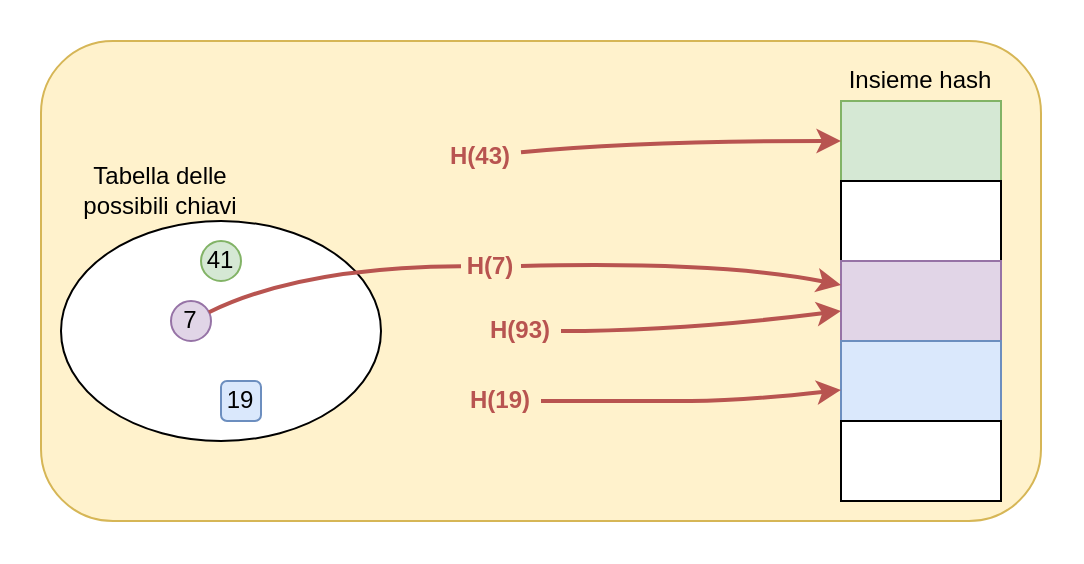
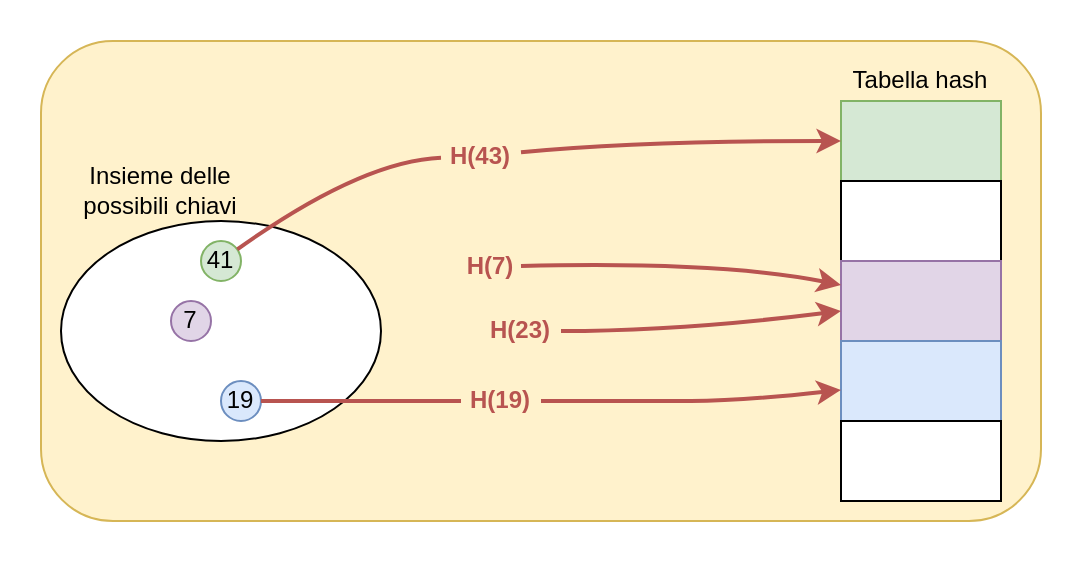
  <mxCell id="0" />
  <mxCell id="1" parent="0" />
  <mxCell id="2" value="" style="rounded=1;whiteSpace=wrap;html=1;fillColor=#fff2cc;strokeColor=#d6b656;" vertex="1" parent="1"><mxGeometry x="20" y="20" width="500" height="240" as="geometry" /></mxCell>
  <mxCell id="3" value="" style="ellipse;whiteSpace=wrap;html=1;" vertex="1" parent="1"><mxGeometry x="30" y="110" width="160" height="110" as="geometry" /></mxCell>
  <mxCell id="4" value="" style="rounded=0;whiteSpace=wrap;html=1;fillColor=#d5e8d4;strokeColor=#82b366;" vertex="1" parent="1"><mxGeometry x="420" y="50" width="80" height="40" as="geometry" /></mxCell>
  <mxCell id="5" value="" style="rounded=0;whiteSpace=wrap;html=1;" vertex="1" parent="1"><mxGeometry x="420" y="90" width="80" height="40" as="geometry" /></mxCell>
  <mxCell id="6" value="" style="rounded=0;whiteSpace=wrap;html=1;fillColor=#e1d5e7;strokeColor=#9673a6;" vertex="1" parent="1"><mxGeometry x="420" y="130" width="80" height="40" as="geometry" /></mxCell>
  <mxCell id="7" value="" style="rounded=0;whiteSpace=wrap;html=1;fillColor=#dae8fc;strokeColor=#6c8ebf;" vertex="1" parent="1"><mxGeometry x="420" y="170" width="80" height="40" as="geometry" /></mxCell>
  <mxCell id="8" value="" style="rounded=0;whiteSpace=wrap;html=1;" vertex="1" parent="1"><mxGeometry x="420" y="210" width="80" height="40" as="geometry" /></mxCell>
  <mxCell id="9" value="7" style="ellipse;whiteSpace=wrap;html=1;aspect=fixed;fillColor=#e1d5e7;strokeColor=#9673a6;" vertex="1" parent="1"><mxGeometry x="85" y="150" width="20" height="20" as="geometry" /></mxCell>
- <mxCell id="10" value="19" style="whiteSpace=wrap;html=1;aspect=fixed;fillColor=#dae8fc;strokeColor=#6c8ebf;rounded=1;" vertex="1" parent="1"><mxGeometry x="110" y="190" width="20" height="20" as="geometry" /></mxCell>
+ <mxCell id="10" value="19" style="ellipse;whiteSpace=wrap;html=1;aspect=fixed;fillColor=#dae8fc;strokeColor=#6c8ebf;" vertex="1" parent="1"><mxGeometry x="110" y="190" width="20" height="20" as="geometry" /></mxCell>
  <mxCell id="11" value="41" style="ellipse;whiteSpace=wrap;html=1;aspect=fixed;fillColor=#d5e8d4;strokeColor=#82b366;" vertex="1" parent="1"><mxGeometry x="100" y="120" width="20" height="20" as="geometry" /></mxCell>
  <mxCell id="12" value="" style="curved=1;endArrow=classic;html=1;rounded=0;fillColor=#f8cecc;strokeColor=#b85450;strokeWidth=2;startArrow=none;" edge="1" parent="1" source="15" target="4"><mxGeometry width="50" height="50" relative="1" as="geometry"><mxPoint x="220" y="190" as="sourcePoint" /><mxPoint x="270" y="140" as="targetPoint" /><Array as="points"><mxPoint x="320" y="70" /></Array></mxGeometry></mxCell>
  <mxCell id="13" value="" style="curved=1;endArrow=classic;html=1;rounded=0;strokeWidth=2;fillColor=#f8cecc;strokeColor=#b85450;startArrow=none;exitX=1;exitY=0.5;exitDx=0;exitDy=0;" edge="1" parent="1" source="17" target="6"><mxGeometry width="50" height="50" relative="1" as="geometry"><mxPoint x="230" y="230" as="sourcePoint" /><mxPoint x="280" y="180" as="targetPoint" /><Array as="points"><mxPoint x="360" y="130" /></Array></mxGeometry></mxCell>
  <mxCell id="14" value="" style="curved=1;endArrow=classic;html=1;rounded=0;fillColor=#f8cecc;strokeColor=#b85450;strokeWidth=2;startArrow=none;exitX=1;exitY=0.5;exitDx=0;exitDy=0;" edge="1" parent="1" source="19" target="7"><mxGeometry width="50" height="50" relative="1" as="geometry"><mxPoint x="240" y="260" as="sourcePoint" /><mxPoint x="290" y="210" as="targetPoint" /><Array as="points"><mxPoint x="320" y="200" /><mxPoint x="370" y="200" /></Array></mxGeometry></mxCell>
  <mxCell id="15" value="H(43)" style="text;html=1;align=center;verticalAlign=middle;whiteSpace=wrap;rounded=0;labelBackgroundColor=none;fontColor=#B85450;fontStyle=1" vertex="1" parent="1"><mxGeometry x="220" y="70" width="40" height="15" as="geometry" /></mxCell>
+ <mxCell id="16" value="" style="curved=1;endArrow=none;html=1;rounded=0;fillColor=#f8cecc;strokeColor=#b85450;strokeWidth=2;" edge="1" parent="1" source="11" target="15"><mxGeometry width="50" height="50" relative="1" as="geometry"><mxPoint x="118.142" y="124.194" as="sourcePoint" /><mxPoint x="420" y="70" as="targetPoint" /><Array as="points"><mxPoint x="180" y="80" /></Array></mxGeometry></mxCell>
  <mxCell id="17" value="H(7)" style="text;html=1;align=center;verticalAlign=middle;whiteSpace=wrap;rounded=0;labelBackgroundColor=none;fontColor=#B85450;fontStyle=1" vertex="1" parent="1"><mxGeometry x="230" y="125" width="30" height="15" as="geometry" /></mxCell>
- <mxCell id="18" value="" style="curved=1;endArrow=none;html=1;rounded=0;strokeWidth=2;fillColor=#f8cecc;strokeColor=#b85450;" edge="1" parent="1" source="9" target="17"><mxGeometry width="50" height="50" relative="1" as="geometry"><mxPoint x="89.556" y="167.053" as="sourcePoint" /><mxPoint x="420" y="142" as="targetPoint" /><Array as="points"><mxPoint x="150" y="133" /></Array></mxGeometry></mxCell>
  <mxCell id="19" value="H(19)" style="text;html=1;align=center;verticalAlign=middle;whiteSpace=wrap;rounded=0;labelBackgroundColor=none;fontColor=#B85450;fontStyle=1" vertex="1" parent="1"><mxGeometry x="230" y="192.5" width="40" height="15" as="geometry" /></mxCell>
- <mxCell id="21" value="Tabella delle possibili chiavi" style="text;html=1;strokeColor=none;fillColor=none;align=center;verticalAlign=middle;whiteSpace=wrap;rounded=0;labelBackgroundColor=none;fontColor=#000000;" vertex="1" parent="1"><mxGeometry x="35" y="80" width="90" height="30" as="geometry" /></mxCell>
- <mxCell id="22" value="Insieme hash" style="text;html=1;strokeColor=none;fillColor=none;align=center;verticalAlign=middle;whiteSpace=wrap;rounded=0;labelBackgroundColor=none;fontColor=#000000;" vertex="1" parent="1"><mxGeometry x="420" y="30" width="80" height="20" as="geometry" /></mxCell>
+ <mxCell id="20" value="" style="curved=1;endArrow=none;html=1;rounded=0;fillColor=#f8cecc;strokeColor=#b85450;strokeWidth=2;" edge="1" parent="1" source="10" target="19"><mxGeometry width="50" height="50" relative="1" as="geometry"><mxPoint x="129.76" y="202.176" as="sourcePoint" /><mxPoint x="420" y="194.444" as="targetPoint" /><Array as="points" /></mxGeometry></mxCell>
+ <mxCell id="21" value="Insieme delle possibili chiavi" style="text;html=1;strokeColor=none;fillColor=none;align=center;verticalAlign=middle;whiteSpace=wrap;rounded=0;labelBackgroundColor=none;fontColor=#000000;" vertex="1" parent="1"><mxGeometry x="35" y="80" width="90" height="30" as="geometry" /></mxCell>
+ <mxCell id="22" value="Tabella hash" style="text;html=1;strokeColor=none;fillColor=none;align=center;verticalAlign=middle;whiteSpace=wrap;rounded=0;labelBackgroundColor=none;fontColor=#000000;" vertex="1" parent="1"><mxGeometry x="420" y="30" width="80" height="20" as="geometry" /></mxCell>
  <mxCell id="23" value="" style="curved=1;endArrow=classic;html=1;rounded=0;fontColor=#000000;strokeWidth=2;fillColor=#f8cecc;strokeColor=#b85450;startArrow=none;exitX=1;exitY=0.5;exitDx=0;exitDy=0;" edge="1" parent="1" source="24" target="6"><mxGeometry width="50" height="50" relative="1" as="geometry"><mxPoint x="150" y="330" as="sourcePoint" /><mxPoint x="200" y="280" as="targetPoint" /><Array as="points"><mxPoint x="340" y="165" /></Array></mxGeometry></mxCell>
- <mxCell id="24" value="H(93)" style="text;html=1;align=center;verticalAlign=middle;whiteSpace=wrap;rounded=0;labelBackgroundColor=none;fontColor=#B85450;fontStyle=1" vertex="1" parent="1"><mxGeometry x="240" y="157.5" width="40" height="15" as="geometry" /></mxCell>
+ <mxCell id="24" value="H(23)" style="text;html=1;align=center;verticalAlign=middle;whiteSpace=wrap;rounded=0;labelBackgroundColor=none;fontColor=#B85450;fontStyle=1" vertex="1" parent="1"><mxGeometry x="240" y="157.5" width="40" height="15" as="geometry" /></mxCell>
